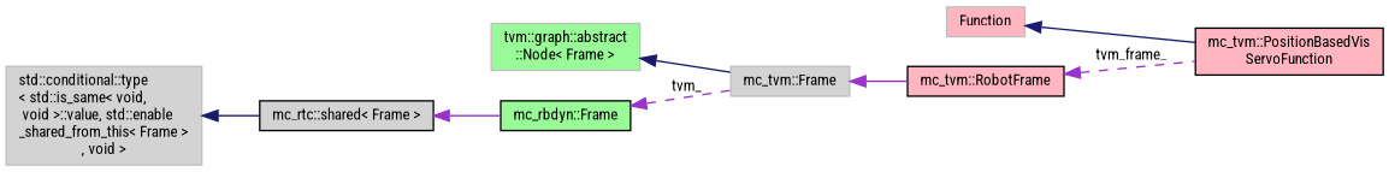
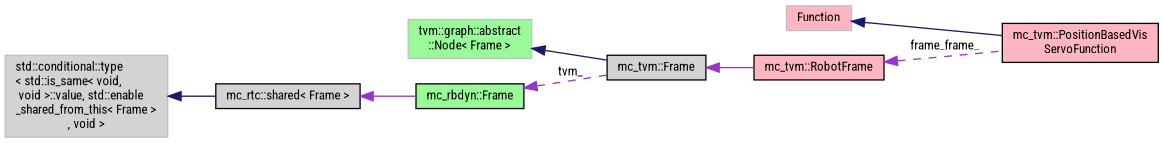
  digraph {
    fontname="Roboto Condensed"
    rankdir=LR
    node [color=black fillcolor=lightpink fontname="Roboto Condensed" fontsize=10 shape=record style=filled]
    edge [color=darkorchid3 dir=back fontname="Roboto Condensed" fontsize=10 labelfontname=Helvetica labelfontsize=10 style=solid]
    n1 [fontcolor=black height=0.2 label="mc_tvm::PositionBasedVis\lServoFunction" width=0.4]
    n2 [color=grey75 height=0.2 label=Function width=0.4]
    n3 [height=0.2 label="mc_tvm::RobotFrame" width=0.4]
-   n4 [color=grey75 fillcolor=lightgrey height=0.2 label="mc_tvm::Frame" width=0.4]
+   n4 [fillcolor=lightgrey height=0.2 label="mc_tvm::Frame" width=0.4]
    n5 [color=grey75 fillcolor=palegreen height=0.2 label="tvm::graph::abstract\l::Node\< Frame \>" width=0.4]
    n6 [fillcolor=palegreen height=0.2 label="mc_rbdyn::Frame" width=0.4]
    n7 [fillcolor=lightgrey height=0.2 label="mc_rtc::shared\< Frame \>" width=0.4]
    n8 [color=grey75 fillcolor=lightgrey height=0.2 label="std::conditional::type\l\< std::is_same\< void,\l void \>::value, std::enable\l_shared_from_this\< Frame \>\l, void \>" width=0.4]
    n2 -> n1 [color=midnightblue]
-   n3 -> n1 [label=" tvm_frame_" style=dashed]
+   n3 -> n1 [label=" frame_frame_" style=dashed]
    n4 -> n3
    n5 -> n4 [color=midnightblue]
    n6 -> n4 [label=" tvm_" style=dashed]
    n7 -> n6
    n8 -> n7 [color=midnightblue]
  }
